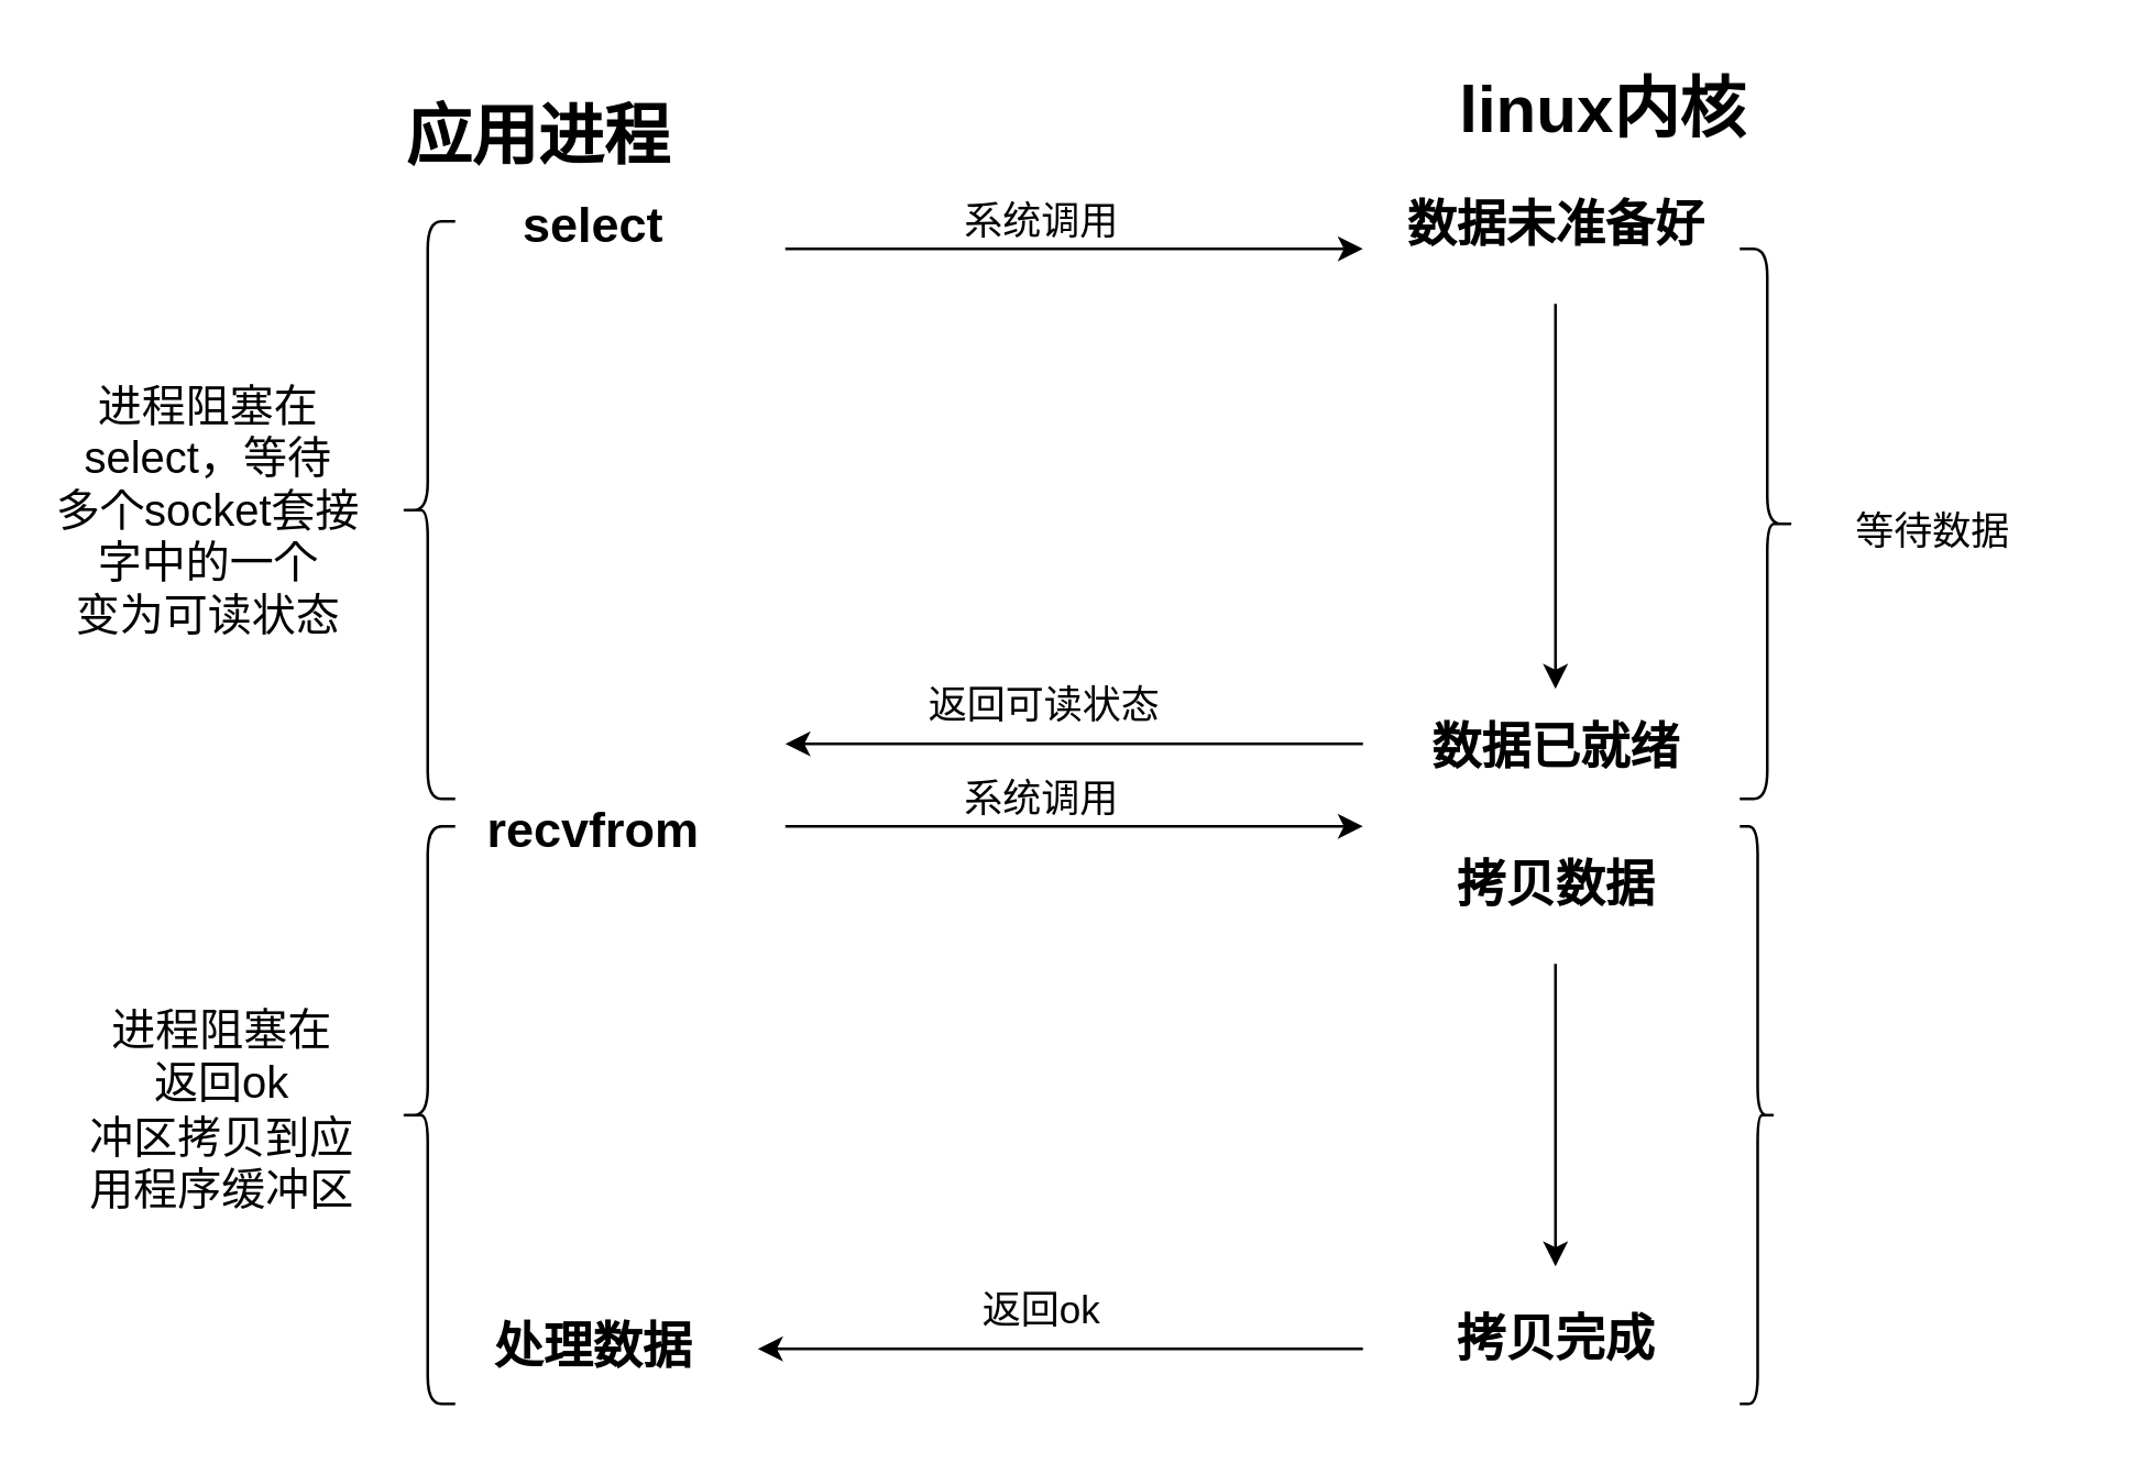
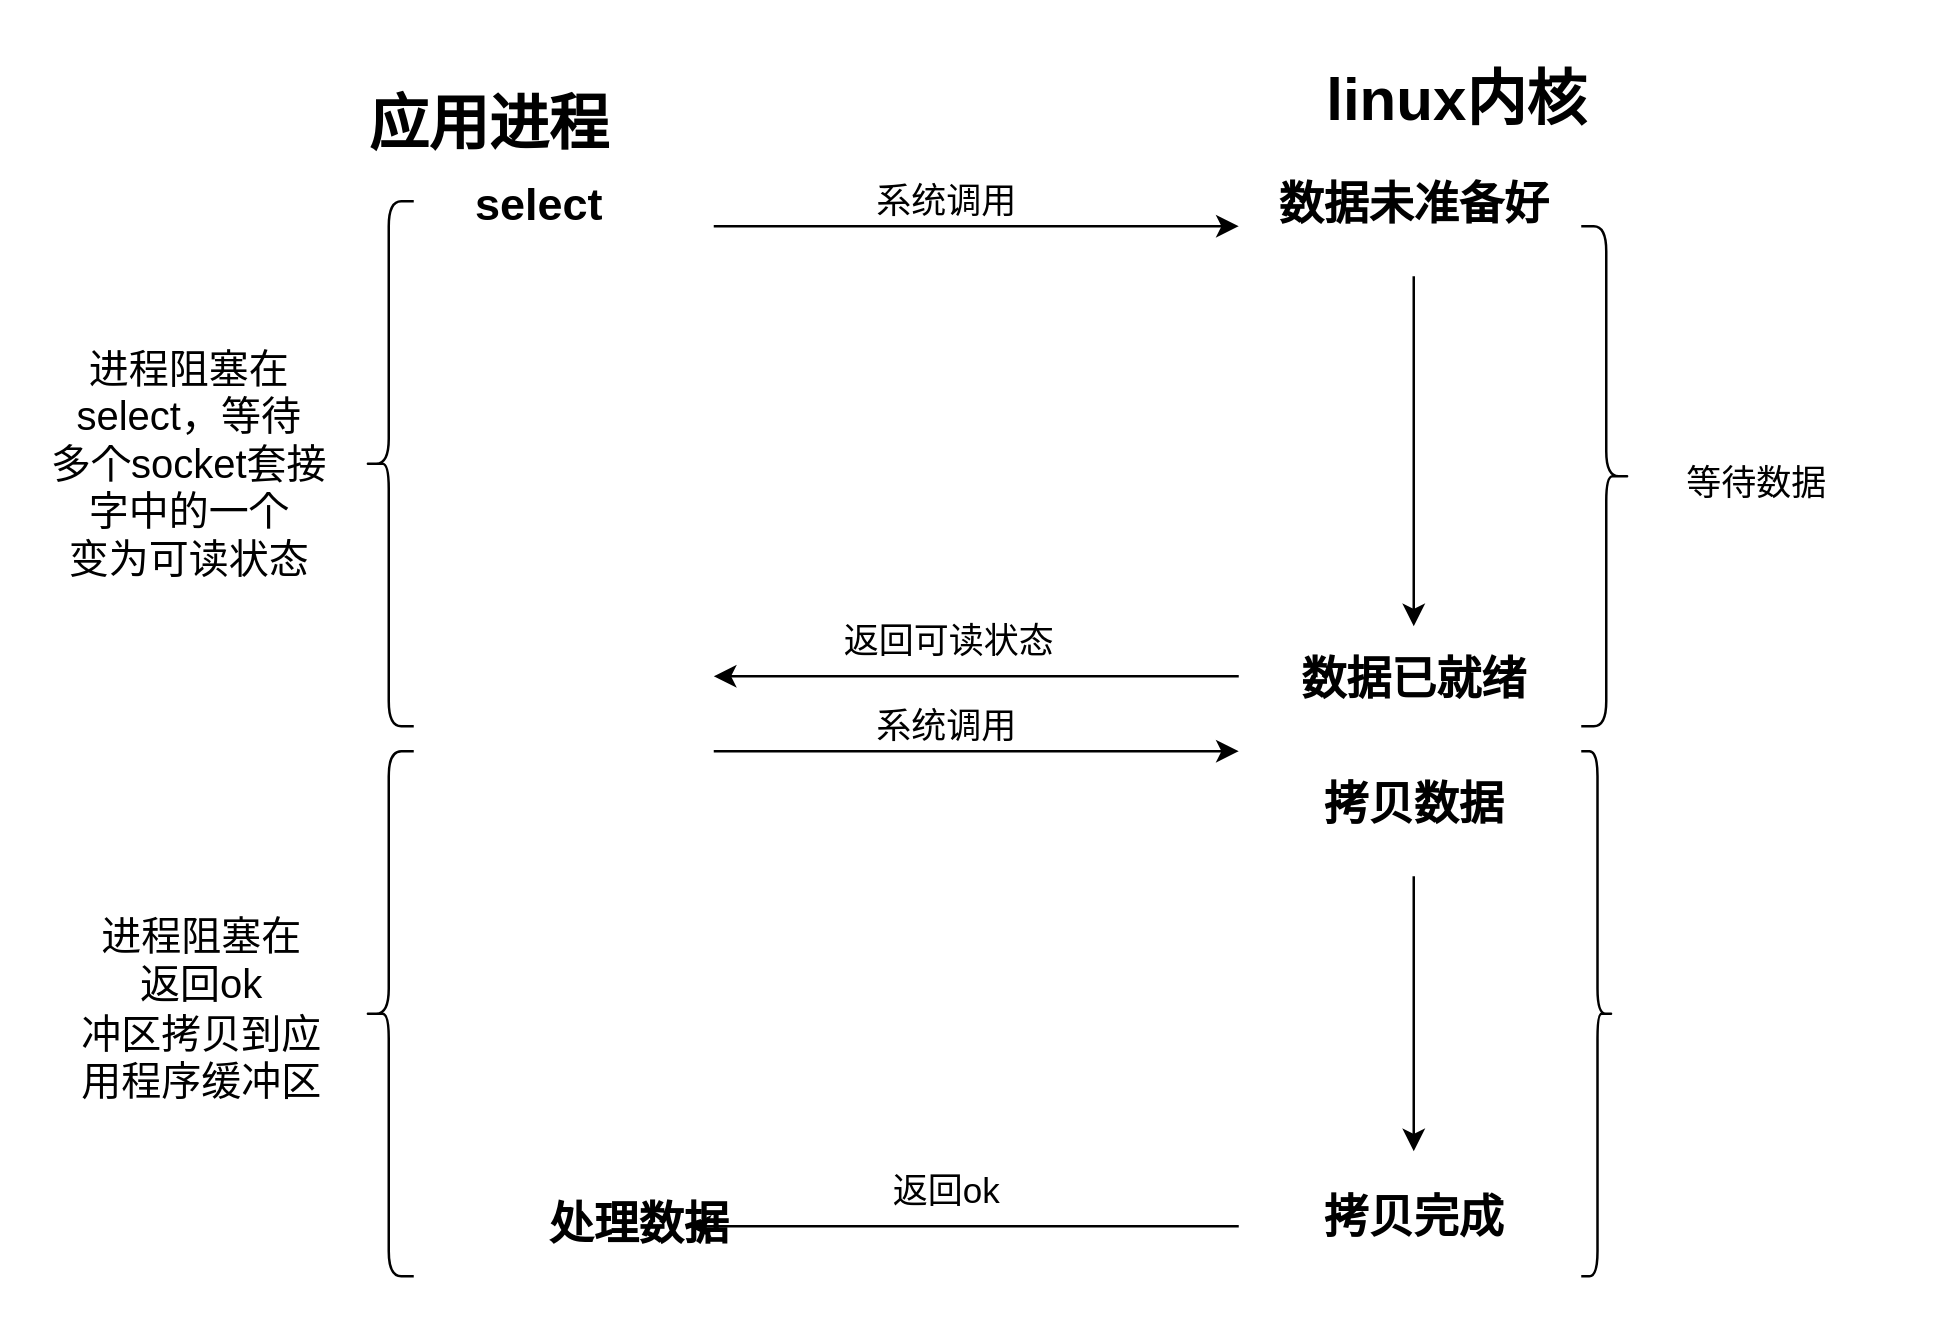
  <mxCell id="0" />
  <mxCell id="1" parent="0" />
  <mxCell id="2" value="" style="shape=curlyBracket;whiteSpace=wrap;html=1;rounded=1;" parent="1" vertex="1"><mxGeometry x="145" y="80" width="20" height="210" as="geometry" /></mxCell>
  <mxCell id="3" value="&lt;font style=&quot;font-size: 16px ; font-weight: normal&quot;&gt;进程阻塞在&lt;br style=&quot;font-size: 16px&quot;&gt;select，等待&lt;br&gt;多个socket套接&lt;br&gt;字中的一个&lt;br&gt;变为可读状态&lt;/font&gt;" style="text;strokeColor=none;fillColor=none;html=1;fontSize=16;fontStyle=1;verticalAlign=middle;align=center;" parent="1" vertex="1"><mxGeometry x="20" y="127.5" width="110" height="115" as="geometry" /></mxCell>
  <mxCell id="4" value="应用进程" style="text;strokeColor=none;fillColor=none;html=1;fontSize=24;fontStyle=1;verticalAlign=middle;align=center;" parent="1" vertex="1"><mxGeometry x="145" y="30" width="100" height="40" as="geometry" /></mxCell>
  <mxCell id="5" value="linux内核" style="text;strokeColor=none;fillColor=none;html=1;fontSize=24;fontStyle=1;verticalAlign=middle;align=center;" parent="1" vertex="1"><mxGeometry x="532" y="20" width="100" height="40" as="geometry" /></mxCell>
  <mxCell id="6" value="" style="shape=curlyBracket;whiteSpace=wrap;html=1;rounded=1;flipH=1;fontSize=14;" parent="1" vertex="1"><mxGeometry x="632" y="90" width="20" height="200" as="geometry" /></mxCell>
  <mxCell id="7" value="" style="shape=curlyBracket;whiteSpace=wrap;html=1;rounded=1;flipH=1;fontSize=14;" parent="1" vertex="1"><mxGeometry x="632" y="300" width="13" height="210" as="geometry" /></mxCell>
  <mxCell id="8" value="&lt;span style=&quot;font-size: 14px ; font-weight: 400&quot;&gt;等待数据&lt;/span&gt;" style="text;strokeColor=none;fillColor=none;html=1;fontSize=24;fontStyle=1;verticalAlign=middle;align=center;" parent="1" vertex="1"><mxGeometry x="652" y="166.25" width="100" height="47.5" as="geometry" /></mxCell>
  <mxCell id="9" value="&lt;font style=&quot;font-size: 18px&quot;&gt;select&lt;/font&gt;" style="text;strokeColor=none;fillColor=none;html=1;fontSize=24;fontStyle=1;verticalAlign=middle;align=center;" parent="1" vertex="1"><mxGeometry x="165" y="60" width="100" height="40" as="geometry" /></mxCell>
  <mxCell id="10" value="&lt;font style=&quot;font-size: 18px&quot;&gt;数据未准备好&lt;/font&gt;" style="text;strokeColor=none;fillColor=none;html=1;fontSize=24;fontStyle=1;verticalAlign=middle;align=center;" parent="1" vertex="1"><mxGeometry x="515" y="60" width="100" height="40" as="geometry" /></mxCell>
  <mxCell id="11" value="" style="endArrow=classic;html=1;rounded=0;fontSize=18;" parent="1" edge="1"><mxGeometry width="50" height="50" relative="1" as="geometry"><mxPoint x="285" y="90" as="sourcePoint" /><mxPoint x="495" y="90" as="targetPoint" /></mxGeometry></mxCell>
  <mxCell id="12" value="&lt;span style=&quot;font-size: 14px ; font-weight: 400&quot;&gt;系统调用&lt;/span&gt;" style="text;strokeColor=none;fillColor=none;html=1;fontSize=24;fontStyle=1;verticalAlign=middle;align=center;" parent="1" vertex="1"><mxGeometry x="328" y="53.75" width="100" height="46.25" as="geometry" /></mxCell>
  <mxCell id="13" value="&lt;font style=&quot;font-size: 18px&quot;&gt;数据已就绪&lt;/font&gt;" style="text;strokeColor=none;fillColor=none;html=1;fontSize=24;fontStyle=1;verticalAlign=middle;align=center;" parent="1" vertex="1"><mxGeometry x="515" y="250" width="100" height="40" as="geometry" /></mxCell>
  <mxCell id="14" value="&lt;font style=&quot;font-size: 18px&quot;&gt;拷贝数据&lt;/font&gt;" style="text;strokeColor=none;fillColor=none;html=1;fontSize=24;fontStyle=1;verticalAlign=middle;align=center;" parent="1" vertex="1"><mxGeometry x="515" y="300" width="100" height="40" as="geometry" /></mxCell>
  <mxCell id="15" value="&lt;span style=&quot;font-size: 18px&quot;&gt;拷贝完成&lt;/span&gt;" style="text;strokeColor=none;fillColor=none;html=1;fontSize=24;fontStyle=1;verticalAlign=middle;align=center;" parent="1" vertex="1"><mxGeometry x="515" y="465" width="100" height="40" as="geometry" /></mxCell>
  <mxCell id="16" value="" style="endArrow=classic;html=1;rounded=0;fontSize=18;" parent="1" edge="1"><mxGeometry width="50" height="50" relative="1" as="geometry"><mxPoint x="495" y="490" as="sourcePoint" /><mxPoint x="275" y="490" as="targetPoint" /></mxGeometry></mxCell>
- <mxCell id="17" value="&lt;font style=&quot;font-size: 18px&quot;&gt;处理数据&lt;/font&gt;" style="text;strokeColor=none;fillColor=none;html=1;fontSize=24;fontStyle=1;verticalAlign=middle;align=center;" parent="1" vertex="1"><mxGeometry x="180" y="470" width="70" height="35" as="geometry" /></mxCell>
+ <mxCell id="17" value="&lt;font style=&quot;font-size: 18px&quot;&gt;处理数据&lt;/font&gt;" style="text;strokeColor=none;fillColor=none;html=1;fontSize=24;fontStyle=1;verticalAlign=middle;align=center;" parent="1" vertex="1"><mxGeometry x="220" y="470" width="70" height="35" as="geometry" /></mxCell>
  <mxCell id="18" value="" style="endArrow=classic;html=1;rounded=0;fontSize=18;entryX=0.5;entryY=0;entryDx=0;entryDy=0;" parent="1" target="13" edge="1"><mxGeometry width="50" height="50" relative="1" as="geometry"><mxPoint x="565" y="110" as="sourcePoint" /><mxPoint x="565" y="230" as="targetPoint" /></mxGeometry></mxCell>
  <mxCell id="19" value="" style="endArrow=classic;html=1;rounded=0;fontSize=18;" parent="1" edge="1"><mxGeometry width="50" height="50" relative="1" as="geometry"><mxPoint x="565" y="350" as="sourcePoint" /><mxPoint x="565" y="460" as="targetPoint" /></mxGeometry></mxCell>
  <mxCell id="20" value="&lt;span style=&quot;font-size: 14px ; font-weight: 400&quot;&gt;返回ok&lt;/span&gt;" style="text;strokeColor=none;fillColor=none;html=1;fontSize=24;fontStyle=1;verticalAlign=middle;align=center;" parent="1" vertex="1"><mxGeometry x="328" y="450" width="100" height="46.25" as="geometry" /></mxCell>
  <mxCell id="21" value="" style="endArrow=classic;html=1;rounded=0;" edge="1" parent="1"><mxGeometry width="50" height="50" relative="1" as="geometry"><mxPoint x="495" y="270" as="sourcePoint" /><mxPoint x="285" y="270" as="targetPoint" /></mxGeometry></mxCell>
  <mxCell id="22" value="&lt;span style=&quot;font-size: 14px ; font-weight: 400&quot;&gt;返回可读状态&lt;/span&gt;" style="text;strokeColor=none;fillColor=none;html=1;fontSize=24;fontStyle=1;verticalAlign=middle;align=center;" vertex="1" parent="1"><mxGeometry x="329" y="230" width="100" height="46.25" as="geometry" /></mxCell>
- <mxCell id="23" value="&lt;font style=&quot;font-size: 18px&quot;&gt;recvfrom&lt;/font&gt;" style="text;strokeColor=none;fillColor=none;html=1;fontSize=24;fontStyle=1;verticalAlign=middle;align=center;" vertex="1" parent="1"><mxGeometry x="165" y="280" width="100" height="40" as="geometry" /></mxCell>
  <mxCell id="24" value="" style="endArrow=classic;html=1;rounded=0;fontSize=18;" edge="1" parent="1"><mxGeometry width="50" height="50" relative="1" as="geometry"><mxPoint x="285" y="300" as="sourcePoint" /><mxPoint x="495" y="300" as="targetPoint" /></mxGeometry></mxCell>
  <mxCell id="25" value="&lt;span style=&quot;font-size: 14px ; font-weight: 400&quot;&gt;系统调用&lt;/span&gt;" style="text;strokeColor=none;fillColor=none;html=1;fontSize=24;fontStyle=1;verticalAlign=middle;align=center;" vertex="1" parent="1"><mxGeometry x="328" y="263.75" width="100" height="46.25" as="geometry" /></mxCell>
  <mxCell id="26" value="" style="shape=curlyBracket;whiteSpace=wrap;html=1;rounded=1;" vertex="1" parent="1"><mxGeometry x="145" y="300" width="20" height="210" as="geometry" /></mxCell>
  <mxCell id="27" value="&lt;font style=&quot;font-size: 16px ; font-weight: normal&quot;&gt;进程阻塞在&lt;br style=&quot;font-size: 16px&quot;&gt;返回ok&lt;br&gt;冲区拷贝到应&lt;br&gt;用程序缓冲区&lt;/font&gt;" style="text;strokeColor=none;fillColor=none;html=1;fontSize=16;fontStyle=1;verticalAlign=middle;align=center;" vertex="1" parent="1"><mxGeometry x="25" y="345.63" width="110" height="115" as="geometry" /></mxCell>
